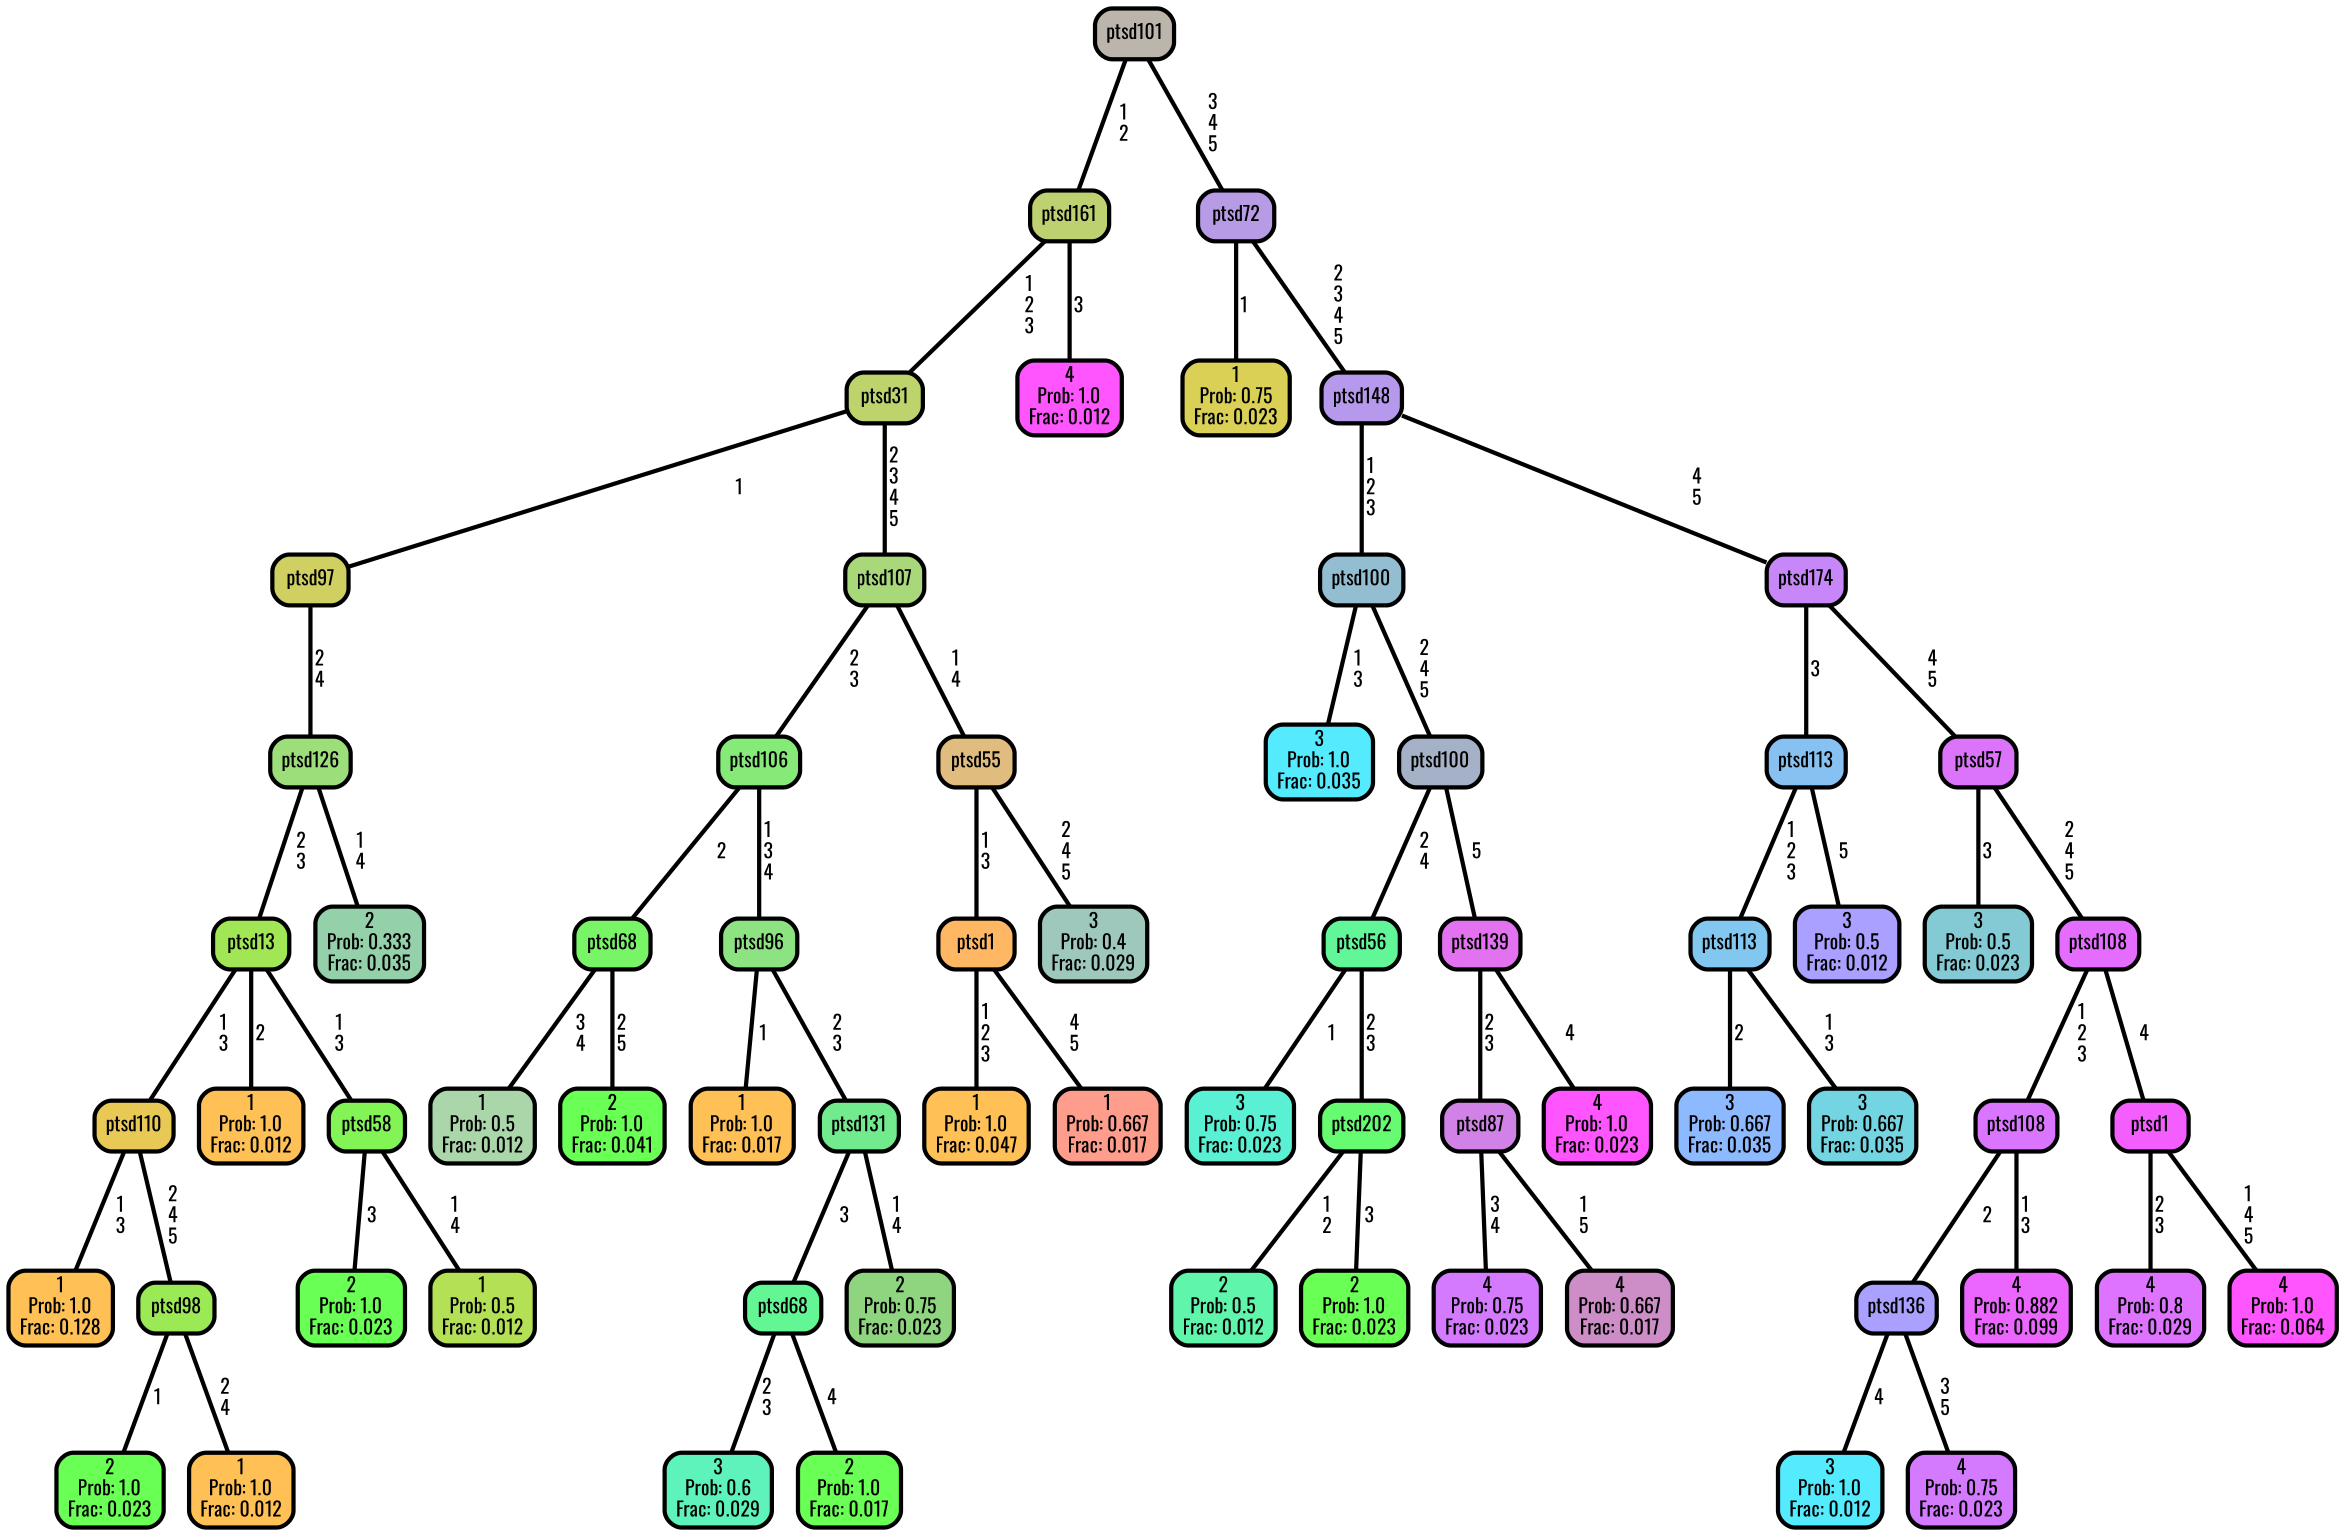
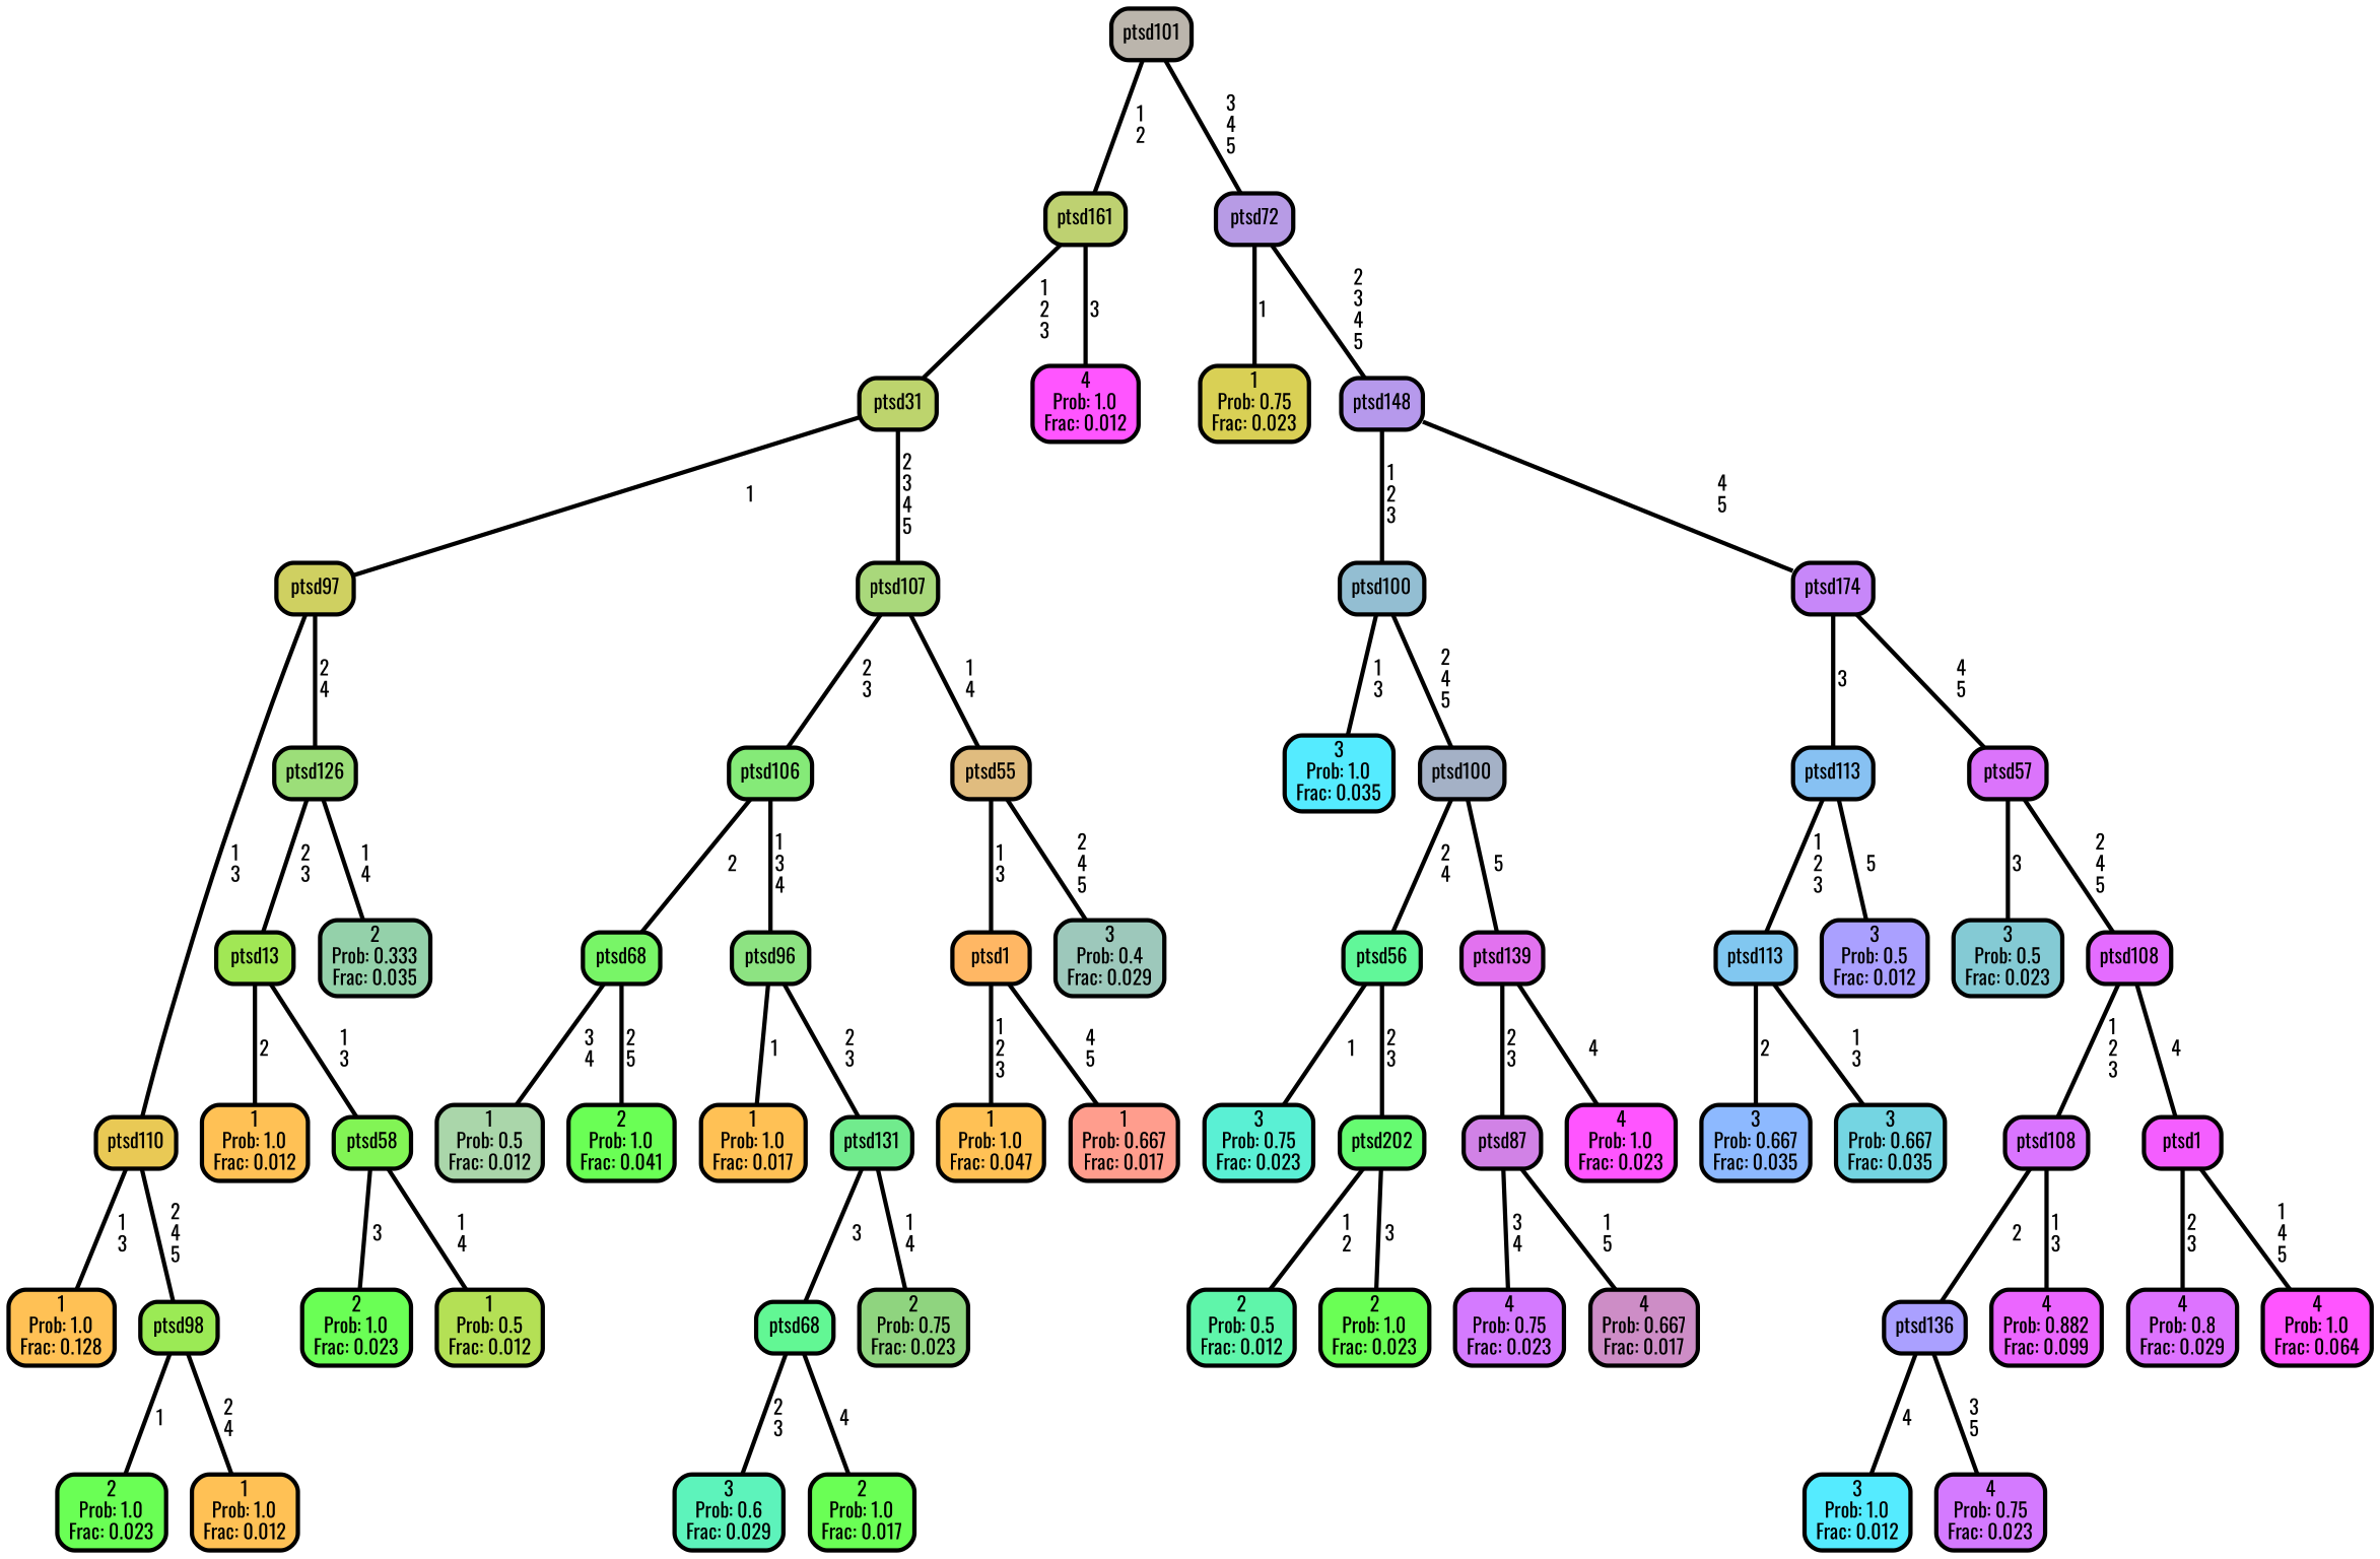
  graph {
    fontname=Oswald
    ranksep="0 equally"
    splines=straight
    node [color=black fillcolor="#ffc155" fontcolor=black fontname=Oswald penwidth=3 shape=box style="filled, rounded"]
    edge [color=black fontname=Oswald penwidth=3]
    n1 [label="1\nProb: 1.0\nFrac: 0.128"]
    n2 [fillcolor="#e9c955" label=ptsd110]
    n3 [fillcolor="#9bea55" label=ptsd98]
    n4 [fillcolor="#6aff55" label="2\nProb: 1.0\nFrac: 0.023"]
    n5 [label="1\nProb: 1.0\nFrac: 0.012"]
    n6 [fillcolor="#cfd061" label=ptsd97]
    n7 [fillcolor="#9cde79" label=ptsd126]
    n8 [fillcolor="#a1e755" label=ptsd13]
    n9 [fillcolor="#94d1aa" label="2\nProb: 0.333\nFrac: 0.035"]
    n10 [label="1\nProb: 1.0\nFrac: 0.012"]
    n11 [fillcolor="#82f455" label=ptsd58]
    n12 [fillcolor="#6aff55" label="2\nProb: 1.0\nFrac: 0.023"]
    n13 [fillcolor="#b4e055" label="1\nProb: 0.5\nFrac: 0.012"]
    n14 [fillcolor="#bdd46d" label=ptsd31]
    n15 [fillcolor="#a9d87b" label=ptsd107]
    n16 [fillcolor="#85ea78" label=ptsd106]
    n17 [fillcolor="#e0bc7f" label=ptsd55]
    n18 [fillcolor="#aad6aa" label="1\nProb: 0.5\nFrac: 0.012"]
    n19 [fillcolor="#78f567" label=ptsd68]
    n20 [fillcolor="#6aff55" label="2\nProb: 1.0\nFrac: 0.041"]
    n21 [fillcolor="#8de382" label=ptsd96]
    n22 [label="1\nProb: 1.0\nFrac: 0.017"]
    n23 [fillcolor="#71eb8d" label=ptsd131]
    n24 [fillcolor="#62f794" label=ptsd68]
    n25 [fillcolor="#8fd47f" label="2\nProb: 0.75\nFrac: 0.023"]
    n26 [fillcolor="#5df3bb" label="3\nProb: 0.6\nFrac: 0.029"]
    n27 [fillcolor="#6aff55" label="2\nProb: 1.0\nFrac: 0.017"]
    n28 [fillcolor="#ffb764" label=ptsd1]
    n29 [fillcolor="#9dc8bb" label="3\nProb: 0.4\nFrac: 0.029"]
    n30 [label="1\nProb: 1.0\nFrac: 0.047"]
    n31 [fillcolor="#ff9d8d" label="1\nProb: 0.667\nFrac: 0.017"]
    n32 [fillcolor="#bed171" label=ptsd161]
    n33 [fillcolor="#ff55ff" label="4\nProb: 1.0\nFrac: 0.012"]
    n34 [fillcolor="#bbb5ac" label=ptsd101]
    n35 [fillcolor="#b79be5" label=ptsd72]
    n36 [fillcolor="#d9d055" label="1\nProb: 0.75\nFrac: 0.023"]
    n37 [fillcolor="#b699ec" label=ptsd148]
    n38 [fillcolor="#93bed2" label=ptsd100]
    n39 [fillcolor="#c787f9" label=ptsd174]
    n40 [fillcolor="#55ebff" label="3\nProb: 1.0\nFrac: 0.035"]
    n41 [fillcolor="#a4b1c6" label=ptsd100]
    n42 [fillcolor="#61f799" label=ptsd56]
    n43 [fillcolor="#e272ef" label=ptsd139]
    n44 [fillcolor="#5af0d4" label="3\nProb: 0.75\nFrac: 0.023"]
    n45 [fillcolor="#66fb71" label=ptsd202]
    n46 [fillcolor="#5ff5aa" label="2\nProb: 0.5\nFrac: 0.012"]
    n47 [fillcolor="#6aff55" label="2\nProb: 1.0\nFrac: 0.023"]
    n48 [fillcolor="#d182e6" label=ptsd87]
    n49 [fillcolor="#ff55ff" label="4\nProb: 1.0\nFrac: 0.023"]
    n50 [fillcolor="#d47aff" label="4\nProb: 0.75\nFrac: 0.023"]
    n51 [fillcolor="#cd8dc6" label="4\nProb: 0.667\nFrac: 0.017"]
    n52 [fillcolor="#87c1f2" label=ptsd113]
    n53 [fillcolor="#db74fb" label=ptsd57]
    n54 [fillcolor="#8db9ff" label="3\nProb: 0.667\nFrac: 0.035"]
    n55 [fillcolor="#81c7f0" label=ptsd113]
    n56 [fillcolor="#74d5e2" label="3\nProb: 0.667\nFrac: 0.035"]
    n57 [fillcolor="#aaa0ff" label="3\nProb: 0.5\nFrac: 0.012"]
    n58 [fillcolor="#84cad4" label="3\nProb: 0.5\nFrac: 0.023"]
    n59 [fillcolor="#e46cff" label=ptsd108]
    n60 [fillcolor="#da75ff" label=ptsd108]
    n61 [fillcolor="#f45eff" label=ptsd1]
    n62 [fillcolor="#55ebff" label="3\nProb: 1.0\nFrac: 0.012"]
    n63 [fillcolor="#aaa0ff" label=ptsd136]
    n64 [fillcolor="#d47aff" label="4\nProb: 0.75\nFrac: 0.023"]
    n65 [fillcolor="#eb66ff" label="4\nProb: 0.882\nFrac: 0.099"]
    n66 [fillcolor="#dd73ff" label="4\nProb: 0.8\nFrac: 0.029"]
    n67 [fillcolor="#ff55ff" label="4\nProb: 1.0\nFrac: 0.064"]
    subgraph sub_1 {
      rank=same
    }
    n2 -- n1 [label=" 1\n 3"]
    n2 -- n3 [label=" 2\n 4\n 5"]
    n3 -- n4 [label=" 1"]
    n3 -- n5 [label=" 2\n 4"]
-   n8 -- n2 [label=" 1\n 3"]
+   n6 -- n2 [label=" 1\n 3"]
    n6 -- n7 [label=" 2\n 4"]
    n7 -- n8 [label=" 2\n 3"]
    n7 -- n9 [label=" 1\n 4"]
    n8 -- n10 [label=" 2"]
    n8 -- n11 [label=" 1\n 3"]
    n11 -- n12 [label=" 3"]
    n11 -- n13 [label=" 1\n 4"]
    n14 -- n6 [label=" 1"]
    n14 -- n15 [label=" 2\n 3\n 4\n 5"]
    n15 -- n16 [label=" 2\n 3"]
    n15 -- n17 [label=" 1\n 4"]
    n16 -- n19 [label=" 2"]
    n16 -- n21 [label=" 1\n 3\n 4"]
    n17 -- n28 [label=" 1\n 3"]
    n17 -- n29 [label=" 2\n 4\n 5"]
    n19 -- n18 [label=" 3\n 4"]
    n19 -- n20 [label=" 2\n 5"]
    n21 -- n22 [label=" 1"]
    n21 -- n23 [label=" 2\n 3"]
    n23 -- n24 [label=" 3"]
    n23 -- n25 [label=" 1\n 4"]
    n24 -- n26 [label=" 2\n 3"]
    n24 -- n27 [label=" 4"]
    n28 -- n30 [label=" 1\n 2\n 3"]
    n28 -- n31 [label=" 4\n 5"]
    n32 -- n14 [label=" 1\n 2\n 3"]
    n32 -- n33 [label=" 3"]
    n34 -- n32 [label=" 1\n 2"]
    n34 -- n35 [label=" 3\n 4\n 5"]
    n35 -- n36 [label=" 1"]
    n35 -- n37 [label=" 2\n 3\n 4\n 5"]
    n37 -- n38 [label=" 1\n 2\n 3"]
    n37 -- n39 [label=" 4\n 5"]
    n38 -- n40 [label=" 1\n 3"]
    n38 -- n41 [label=" 2\n 4\n 5"]
    n39 -- n52 [label=" 3"]
    n39 -- n53 [label=" 4\n 5"]
    n41 -- n42 [label=" 2\n 4"]
    n41 -- n43 [label=" 5"]
    n42 -- n44 [label=" 1"]
    n42 -- n45 [label=" 2\n 3"]
    n43 -- n48 [label=" 2\n 3"]
    n43 -- n49 [label=" 4"]
    n45 -- n46 [label=" 1\n 2"]
    n45 -- n47 [label=" 3"]
    n48 -- n50 [label=" 3\n 4"]
    n48 -- n51 [label=" 1\n 5"]
    n52 -- n55 [label=" 1\n 2\n 3"]
    n52 -- n57 [label=" 5"]
    n53 -- n58 [label=" 3"]
    n53 -- n59 [label=" 2\n 4\n 5"]
    n55 -- n54 [label=" 2"]
    n55 -- n56 [label=" 1\n 3"]
    n59 -- n60 [label=" 1\n 2\n 3"]
    n59 -- n61 [label=" 4"]
    n60 -- n63 [label=" 2"]
    n60 -- n65 [label=" 1\n 3"]
    n61 -- n66 [label=" 2\n 3"]
    n61 -- n67 [label=" 1\n 4\n 5"]
    n63 -- n62 [label=" 4"]
    n63 -- n64 [label=" 3\n 5"]
  }
